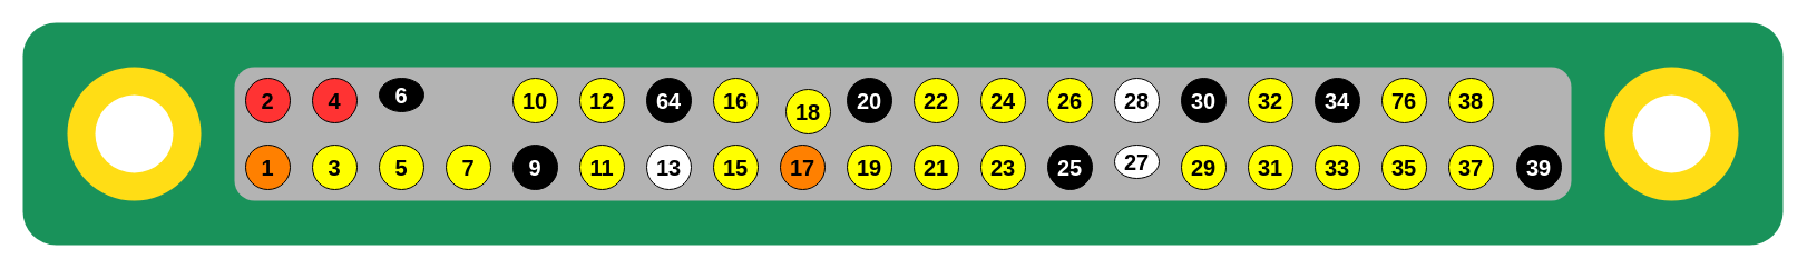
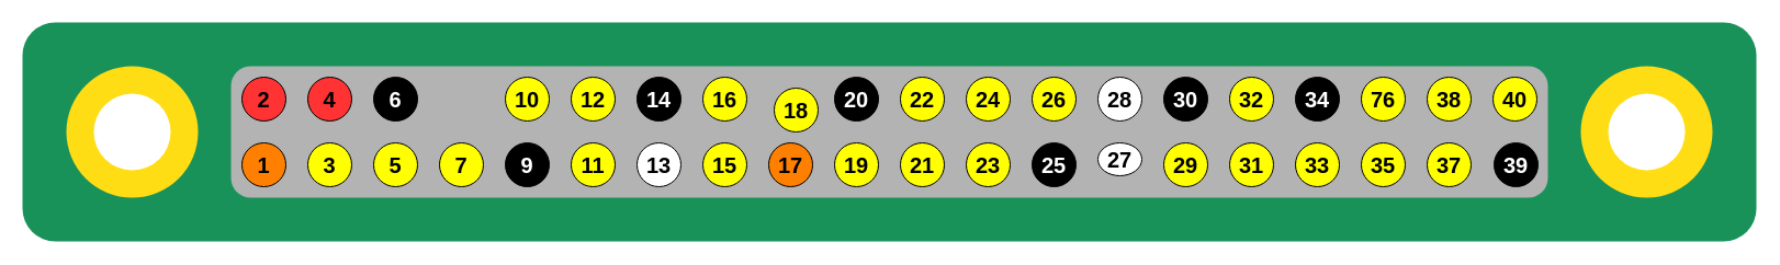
  <mxCell id="0" />
  <mxCell id="1" parent="0" />
  <mxCell id="2" value="" style="group" vertex="1" connectable="0" parent="1"><mxGeometry x="20" y="20" width="1580" height="200" as="geometry" /></mxCell>
  <mxCell id="3" value="" style="rounded=1;whiteSpace=wrap;html=1;labelBackgroundColor=none;fontSize=20;fontColor=#FFFFFF;fillColor=#19925a;strokeColor=none;" vertex="1" parent="2"><mxGeometry width="1580" height="200" as="geometry" /></mxCell>
  <mxCell id="4" value="" style="rounded=1;whiteSpace=wrap;html=1;labelBackgroundColor=none;fontSize=20;fontColor=#FFFFFF;fillColor=#B3B3B3;strokeColor=none;" vertex="1" parent="2"><mxGeometry x="190" y="40" width="1200" height="120" as="geometry" /></mxCell>
  <mxCell id="5" value="" style="ellipse;whiteSpace=wrap;html=1;aspect=fixed;labelBackgroundColor=none;fontSize=20;fontColor=#FFFFFF;strokeColor=none;fillColor=#FFDD15;" vertex="1" parent="2"><mxGeometry x="40" y="40" width="120" height="120" as="geometry" /></mxCell>
  <mxCell id="6" value="" style="ellipse;whiteSpace=wrap;html=1;aspect=fixed;labelBackgroundColor=none;fontSize=20;fontColor=#FFFFFF;fillColor=#FFFFFF;strokeColor=none;" vertex="1" parent="2"><mxGeometry x="65" y="65" width="70" height="70" as="geometry" /></mxCell>
  <mxCell id="7" value="" style="ellipse;whiteSpace=wrap;html=1;aspect=fixed;labelBackgroundColor=none;fontSize=20;fontColor=#FFFFFF;strokeColor=none;fillColor=#FFDD15;" vertex="1" parent="2"><mxGeometry x="1420" y="40" width="120" height="120" as="geometry" /></mxCell>
  <mxCell id="8" value="" style="ellipse;whiteSpace=wrap;html=1;aspect=fixed;labelBackgroundColor=none;fontSize=20;fontColor=#FFFFFF;fillColor=#FFFFFF;strokeColor=none;" vertex="1" parent="2"><mxGeometry x="1445" y="65" width="70" height="70" as="geometry" /></mxCell>
  <mxCell id="9" value="1" style="ellipse;whiteSpace=wrap;html=1;aspect=fixed;fontStyle=1;fontSize=20;fillColor=#FF8000;" vertex="1" parent="1"><mxGeometry x="220" y="130" width="40" height="40" as="geometry" /></mxCell>
  <mxCell id="10" value="2" style="ellipse;whiteSpace=wrap;html=1;aspect=fixed;fontStyle=1;fontSize=20;fillColor=#FF3333;" vertex="1" parent="1"><mxGeometry x="220" y="70" width="40" height="40" as="geometry" /></mxCell>
  <mxCell id="11" value="3" style="ellipse;whiteSpace=wrap;html=1;aspect=fixed;fontStyle=1;fontSize=20;fillColor=#FFFF00;" vertex="1" parent="1"><mxGeometry x="280" y="130" width="40" height="40" as="geometry" /></mxCell>
  <mxCell id="12" value="5" style="ellipse;whiteSpace=wrap;html=1;aspect=fixed;fontStyle=1;fontSize=20;fillColor=#FFFF00;" vertex="1" parent="1"><mxGeometry x="340" y="130" width="40" height="40" as="geometry" /></mxCell>
  <mxCell id="13" value="9" style="ellipse;whiteSpace=wrap;html=1;aspect=fixed;fontStyle=1;fontSize=20;fillColor=#000000;labelBackgroundColor=none;fontColor=#FFFFFF;" vertex="1" parent="1"><mxGeometry x="460" y="130" width="40" height="40" as="geometry" /></mxCell>
  <mxCell id="14" value="11" style="ellipse;whiteSpace=wrap;html=1;aspect=fixed;fontStyle=1;fontSize=20;fillColor=#FFFF00;" vertex="1" parent="1"><mxGeometry x="520" y="130" width="40" height="40" as="geometry" /></mxCell>
  <mxCell id="15" value="13" style="ellipse;whiteSpace=wrap;html=1;aspect=fixed;fontStyle=1;fontSize=20;fillColor=#ffffff;" vertex="1" parent="1"><mxGeometry x="580" y="130" width="40" height="40" as="geometry" /></mxCell>
  <mxCell id="16" value="15" style="ellipse;whiteSpace=wrap;html=1;aspect=fixed;fontStyle=1;fontSize=20;fillColor=#FFFF00;" vertex="1" parent="1"><mxGeometry x="640" y="130" width="40" height="40" as="geometry" /></mxCell>
  <mxCell id="17" value="17" style="ellipse;whiteSpace=wrap;html=1;aspect=fixed;fontStyle=1;fontSize=20;fillColor=#FF8000;" vertex="1" parent="1"><mxGeometry x="700" y="130" width="40" height="40" as="geometry" /></mxCell>
  <mxCell id="18" value="19" style="ellipse;whiteSpace=wrap;html=1;aspect=fixed;fontStyle=1;fontSize=20;fillColor=#FFFF00;" vertex="1" parent="1"><mxGeometry x="760" y="130" width="40" height="40" as="geometry" /></mxCell>
  <mxCell id="19" value="21" style="ellipse;whiteSpace=wrap;html=1;aspect=fixed;fontStyle=1;fontSize=20;fillColor=#FFFF00;" vertex="1" parent="1"><mxGeometry x="820" y="130" width="40" height="40" as="geometry" /></mxCell>
  <mxCell id="20" value="23" style="ellipse;whiteSpace=wrap;html=1;aspect=fixed;fontStyle=1;fontSize=20;fillColor=#FFFF00;" vertex="1" parent="1"><mxGeometry x="880" y="130" width="40" height="40" as="geometry" /></mxCell>
  <mxCell id="21" value="25" style="ellipse;whiteSpace=wrap;html=1;aspect=fixed;fontStyle=1;fontSize=20;fillColor=#000000;labelBackgroundColor=none;fontColor=#FFFFFF;" vertex="1" parent="1"><mxGeometry x="940" y="130" width="40" height="40" as="geometry" /></mxCell>
  <mxCell id="22" value="27" style="ellipse;whiteSpace=wrap;html=1;aspect=fixed;fontStyle=1;fontSize=20;fillColor=#FFFFFF;" vertex="1" parent="1"><mxGeometry x="1000" y="130" width="40" height="30" as="geometry" /></mxCell>
  <mxCell id="23" value="28" style="ellipse;whiteSpace=wrap;html=1;aspect=fixed;fontStyle=1;fontSize=20;fillColor=#FFFFFF;" vertex="1" parent="1"><mxGeometry x="1000" y="70" width="40" height="40" as="geometry" /></mxCell>
  <mxCell id="24" value="7" style="ellipse;whiteSpace=wrap;html=1;aspect=fixed;fontStyle=1;fontSize=20;fillColor=#FFFF00;" vertex="1" parent="1"><mxGeometry x="400" y="130" width="40" height="40" as="geometry" /></mxCell>
  <mxCell id="25" value="29" style="ellipse;whiteSpace=wrap;html=1;aspect=fixed;fontStyle=1;fontSize=20;fillColor=#FFFF00;" vertex="1" parent="1"><mxGeometry x="1060" y="130" width="40" height="40" as="geometry" /></mxCell>
  <mxCell id="26" value="31" style="ellipse;whiteSpace=wrap;html=1;aspect=fixed;fontStyle=1;fontSize=20;fillColor=#FFFF00;" vertex="1" parent="1"><mxGeometry x="1120" y="130" width="40" height="40" as="geometry" /></mxCell>
  <mxCell id="27" value="33" style="ellipse;whiteSpace=wrap;html=1;aspect=fixed;fontStyle=1;fontSize=20;fillColor=#FFFF00;" vertex="1" parent="1"><mxGeometry x="1180" y="130" width="40" height="40" as="geometry" /></mxCell>
  <mxCell id="28" value="35" style="ellipse;whiteSpace=wrap;html=1;aspect=fixed;fontStyle=1;fontSize=20;fillColor=#FFFF00;" vertex="1" parent="1"><mxGeometry x="1240" y="130" width="40" height="40" as="geometry" /></mxCell>
  <mxCell id="29" value="37" style="ellipse;whiteSpace=wrap;html=1;aspect=fixed;fontStyle=1;fontSize=20;fillColor=#FFFF00;" vertex="1" parent="1"><mxGeometry x="1300" y="130" width="40" height="40" as="geometry" /></mxCell>
  <mxCell id="30" value="39" style="ellipse;whiteSpace=wrap;html=1;aspect=fixed;fontStyle=1;fontSize=20;fillColor=#000000;labelBackgroundColor=none;fontColor=#FFFFFF;" vertex="1" parent="1"><mxGeometry x="1361" y="130" width="40" height="40" as="geometry" /></mxCell>
  <mxCell id="31" value="4" style="ellipse;whiteSpace=wrap;html=1;aspect=fixed;fontStyle=1;fontSize=20;fillColor=#FF3333;" vertex="1" parent="1"><mxGeometry x="280" y="70" width="40" height="40" as="geometry" /></mxCell>
- <mxCell id="32" value="6" style="ellipse;whiteSpace=wrap;html=1;aspect=fixed;fontStyle=1;fontSize=20;fillColor=#000000;labelBackgroundColor=none;fontColor=#FFFFFF;" vertex="1" parent="1"><mxGeometry x="340" y="70" width="40" height="30" as="geometry" /></mxCell>
+ <mxCell id="32" value="6" style="ellipse;whiteSpace=wrap;html=1;aspect=fixed;fontStyle=1;fontSize=20;fillColor=#000000;labelBackgroundColor=none;fontColor=#FFFFFF;" vertex="1" parent="1"><mxGeometry x="340" y="70" width="40" height="40" as="geometry" /></mxCell>
  <mxCell id="33" value="10" style="ellipse;whiteSpace=wrap;html=1;aspect=fixed;fontStyle=1;fontSize=20;fillColor=#FFFF00;" vertex="1" parent="1"><mxGeometry x="460" y="70" width="40" height="40" as="geometry" /></mxCell>
  <mxCell id="34" value="12" style="ellipse;whiteSpace=wrap;html=1;aspect=fixed;fontStyle=1;fontSize=20;fillColor=#FFFF00;" vertex="1" parent="1"><mxGeometry x="520" y="70" width="40" height="40" as="geometry" /></mxCell>
- <mxCell id="35" value="64" style="ellipse;whiteSpace=wrap;html=1;aspect=fixed;fontStyle=1;fontSize=20;fillColor=#000000;labelBackgroundColor=none;fontColor=#FFFFFF;" vertex="1" parent="1"><mxGeometry x="580" y="70" width="40" height="40" as="geometry" /></mxCell>
+ <mxCell id="35" value="14" style="ellipse;whiteSpace=wrap;html=1;aspect=fixed;fontStyle=1;fontSize=20;fillColor=#000000;labelBackgroundColor=none;fontColor=#FFFFFF;" vertex="1" parent="1"><mxGeometry x="580" y="70" width="40" height="40" as="geometry" /></mxCell>
  <mxCell id="36" value="16" style="ellipse;whiteSpace=wrap;html=1;aspect=fixed;fontStyle=1;fontSize=20;fillColor=#FFFF00;" vertex="1" parent="1"><mxGeometry x="640" y="70" width="40" height="40" as="geometry" /></mxCell>
  <mxCell id="37" value="18" style="ellipse;whiteSpace=wrap;html=1;aspect=fixed;fontStyle=1;fontSize=20;fillColor=#FFFF00;" vertex="1" parent="1"><mxGeometry x="705" y="80" width="40" height="40" as="geometry" /></mxCell>
  <mxCell id="38" value="20" style="ellipse;whiteSpace=wrap;html=1;aspect=fixed;fontStyle=1;fontSize=20;fillColor=#000000;labelBackgroundColor=none;fontColor=#FFFFFF;" vertex="1" parent="1"><mxGeometry x="760" y="70" width="40" height="40" as="geometry" /></mxCell>
  <mxCell id="39" value="22" style="ellipse;whiteSpace=wrap;html=1;aspect=fixed;fontStyle=1;fontSize=20;fillColor=#FFFF00;" vertex="1" parent="1"><mxGeometry x="820" y="70" width="40" height="40" as="geometry" /></mxCell>
  <mxCell id="40" value="24" style="ellipse;whiteSpace=wrap;html=1;aspect=fixed;fontStyle=1;fontSize=20;fillColor=#FFFF00;" vertex="1" parent="1"><mxGeometry x="880" y="70" width="40" height="40" as="geometry" /></mxCell>
  <mxCell id="41" value="26" style="ellipse;whiteSpace=wrap;html=1;aspect=fixed;fontStyle=1;fontSize=20;fillColor=#FFFF00;" vertex="1" parent="1"><mxGeometry x="940" y="70" width="40" height="40" as="geometry" /></mxCell>
  <mxCell id="42" value="30" style="ellipse;whiteSpace=wrap;html=1;aspect=fixed;fontStyle=1;fontSize=20;fillColor=#000000;labelBackgroundColor=none;fontColor=#FFFFFF;" vertex="1" parent="1"><mxGeometry x="1060" y="70" width="40" height="40" as="geometry" /></mxCell>
  <mxCell id="43" value="32" style="ellipse;whiteSpace=wrap;html=1;aspect=fixed;fontStyle=1;fontSize=20;fillColor=#FFFF00;" vertex="1" parent="1"><mxGeometry x="1120" y="70" width="40" height="40" as="geometry" /></mxCell>
  <mxCell id="44" value="34" style="ellipse;whiteSpace=wrap;html=1;aspect=fixed;fontStyle=1;fontSize=20;fillColor=#000000;labelBackgroundColor=none;fontColor=#FFFFFF;" vertex="1" parent="1"><mxGeometry x="1180" y="70" width="40" height="40" as="geometry" /></mxCell>
  <mxCell id="45" value="76" style="ellipse;whiteSpace=wrap;html=1;aspect=fixed;fontStyle=1;fontSize=20;fillColor=#FFFF00;" vertex="1" parent="1"><mxGeometry x="1240" y="70" width="40" height="40" as="geometry" /></mxCell>
  <mxCell id="46" value="38" style="ellipse;whiteSpace=wrap;html=1;aspect=fixed;fontStyle=1;fontSize=20;fillColor=#FFFF00;" vertex="1" parent="1"><mxGeometry x="1300" y="70" width="40" height="40" as="geometry" /></mxCell>
+ <mxCell id="47" value="40" style="ellipse;whiteSpace=wrap;html=1;aspect=fixed;fontStyle=1;fontSize=20;fillColor=#FFFF00;" vertex="1" parent="1"><mxGeometry x="1360" y="70" width="40" height="40" as="geometry" /></mxCell>
